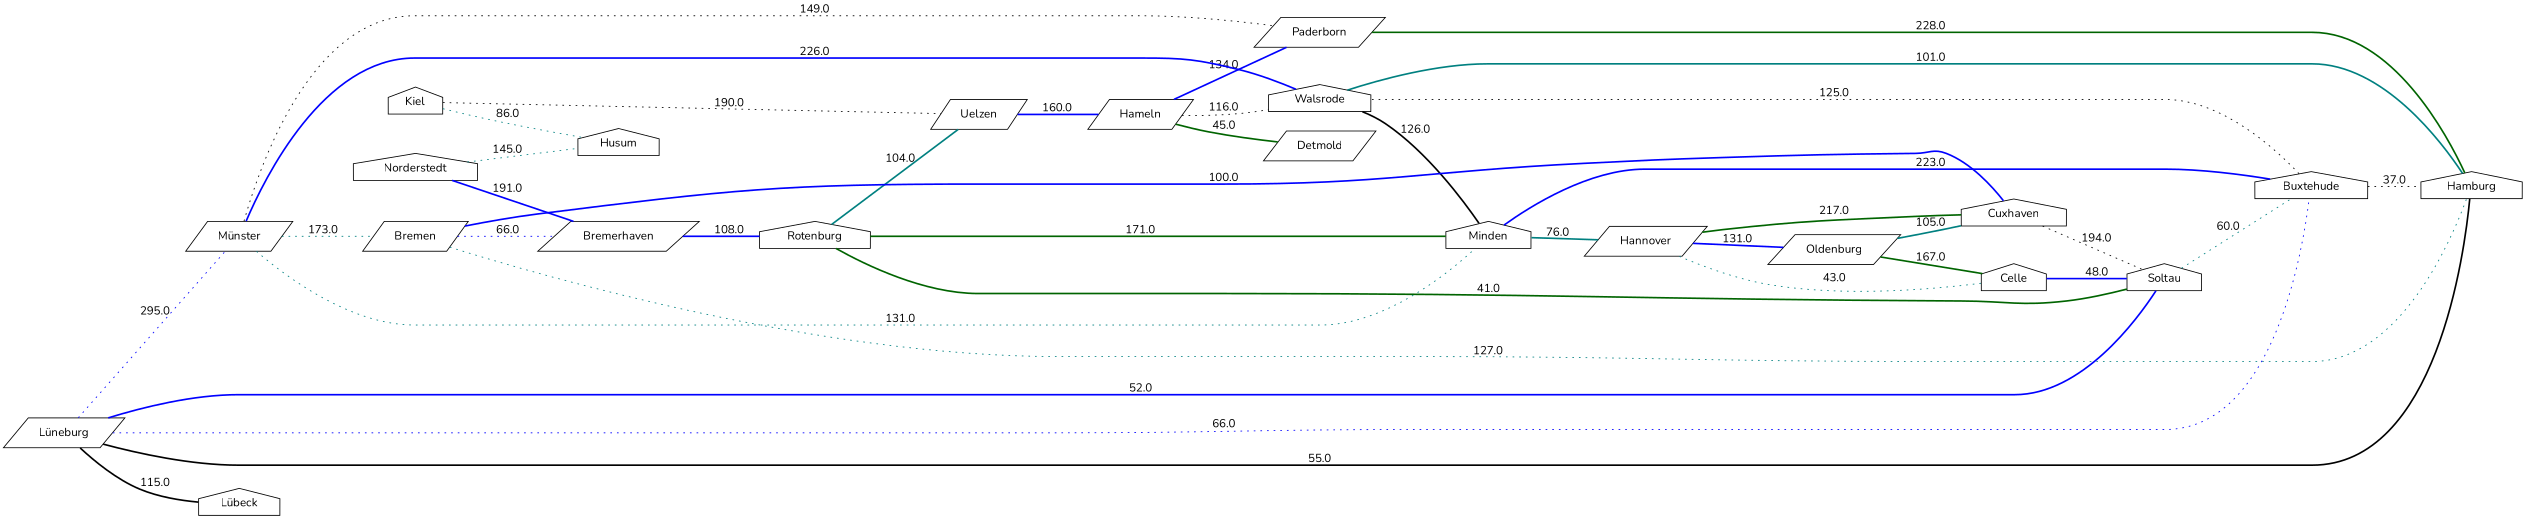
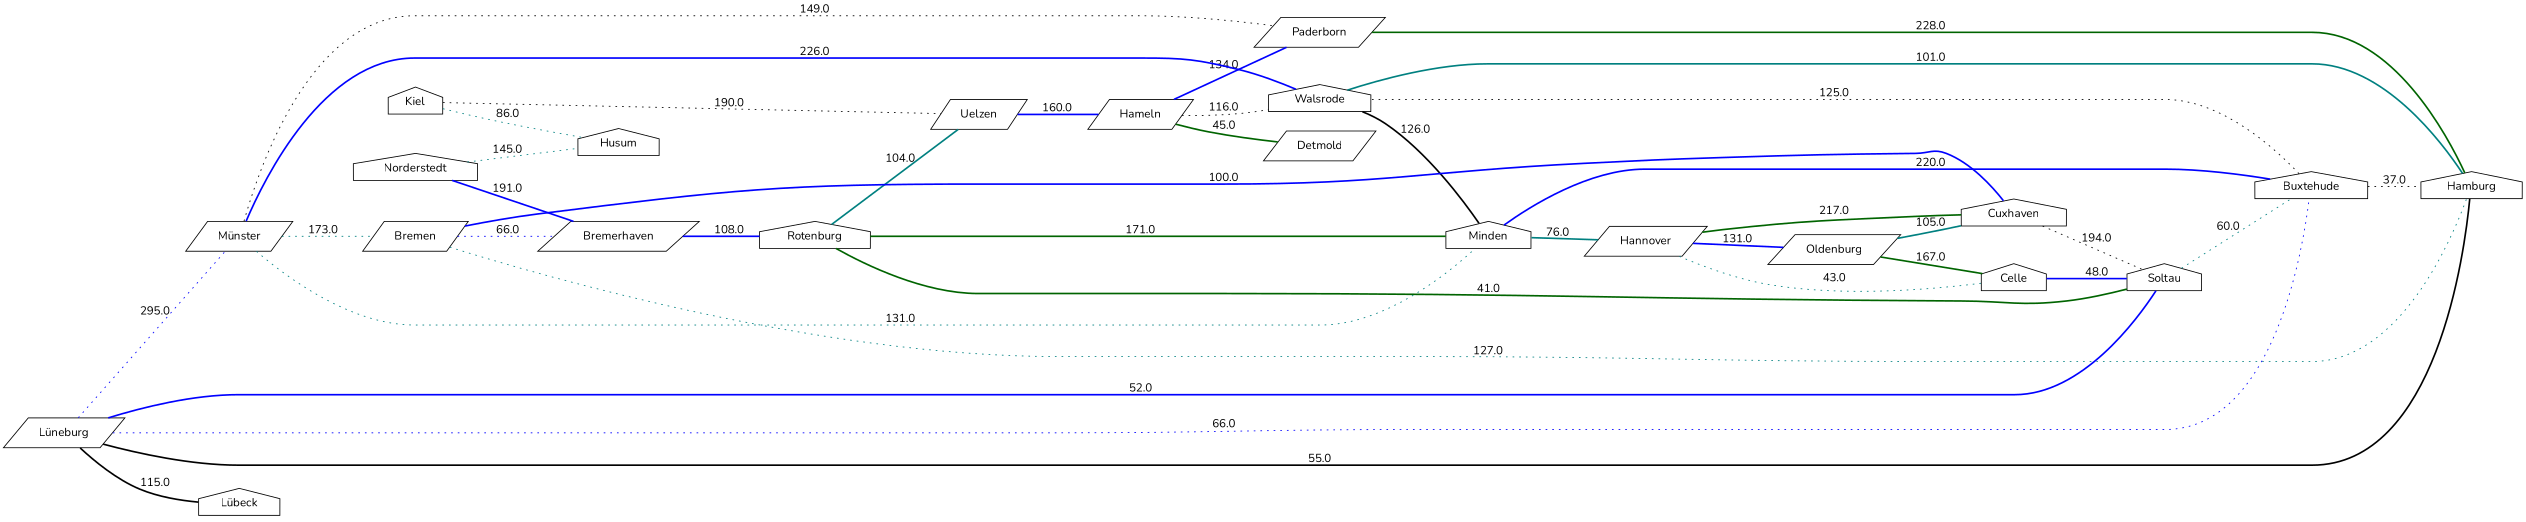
  graph {
    fontname=Nunito
    rankdir=LR
    node [fontname=Nunito shape=house]
    edge [color=blue fontname=Nunito style=bold]
    n1 [label=Paderborn shape=parallelogram]
    n2 [label=Hamburg]
    n3 [label=Bremen shape=parallelogram]
    n4 [label=Bremerhaven shape=parallelogram]
    n5 [label=Rotenburg]
    n6 [label=Uelzen shape=parallelogram]
    n7 [label=Soltau]
    n8 [label=Norderstedt]
    n9 [label=Husum]
    n10 [label=Kiel]
    n11 [label=Hameln shape=parallelogram]
    n12 [label="Lüneburg" shape=parallelogram]
    n13 [label="Lübeck"]
    n14 [label="Münster" shape=parallelogram]
    n15 [label=Buxtehude]
    n16 [label=Walsrode]
    n17 [label=Minden]
    n18 [label=Detmold shape=parallelogram]
    n19 [label=Hannover shape=parallelogram]
    n20 [label=Oldenburg shape=parallelogram]
    n21 [label=Cuxhaven]
    n22 [label=Celle]
    n1 -- n2 [color=darkgreen label=228.0]
    n3 -- n2 [color=teal label=127.0 style=dotted]
    n3 -- n4 [label=66.0 style=dotted]
    n4 -- n5 [label=108.0]
    n5 -- n6 [color=teal label=104.0]
    n5 -- n7 [color=darkgreen label=41.0]
    n6 -- n11 [label=160.0]
    n7 -- n15 [color=teal label=60.0 style=dotted]
    n8 -- n4 [label=191.0]
    n8 -- n9 [color=teal label=145.0 style=dotted]
    n10 -- n6 [color=black label=190.0 style=dotted]
    n10 -- n9 [color=teal label=86.0 style=dotted]
    n11 -- n1 [label=134.0]
    n11 -- n16 [color=black label=116.0 style=dotted]
    n11 -- n18 [color=darkgreen label=45.0]
    n12 -- n2 [color=black label=55.0]
    n12 -- n7 [label=52.0]
    n12 -- n13 [color=black label=115.0]
    n12 -- n14 [label=295.0 style=dotted]
    n12 -- n15 [label=66.0 style=dotted]
    n14 -- n1 [color=black label=149.0 style=dotted]
    n14 -- n3 [color=teal label=173.0 style=dotted]
    n14 -- n16 [label=226.0]
    n14 -- n17 [color=teal label=131.0 style=dotted]
    n15 -- n2 [color=black label=37.0 style=dotted]
    n15 -- n16 [color=black label=125.0 style=dotted]
-   n15 -- n17 [label=223.0]
+   n15 -- n17 [label=220.0]
    n16 -- n2 [color=teal label=101.0]
    n16 -- n17 [color=black label=126.0]
    n17 -- n5 [color=darkgreen label=171.0]
    n17 -- n19 [color=teal label=76.0]
    n19 -- n20 [label=131.0]
    n20 -- n21 [color=teal label=105.0]
    n20 -- n22 [color=darkgreen label=167.0]
    n21 -- n3 [label=100.0]
    n21 -- n7 [color=black label=194.0 style=dotted]
    n21 -- n19 [color=darkgreen label=217.0]
    n22 -- n7 [label=48.0]
    n22 -- n19 [color=teal label=43.0 style=dotted]
  }
